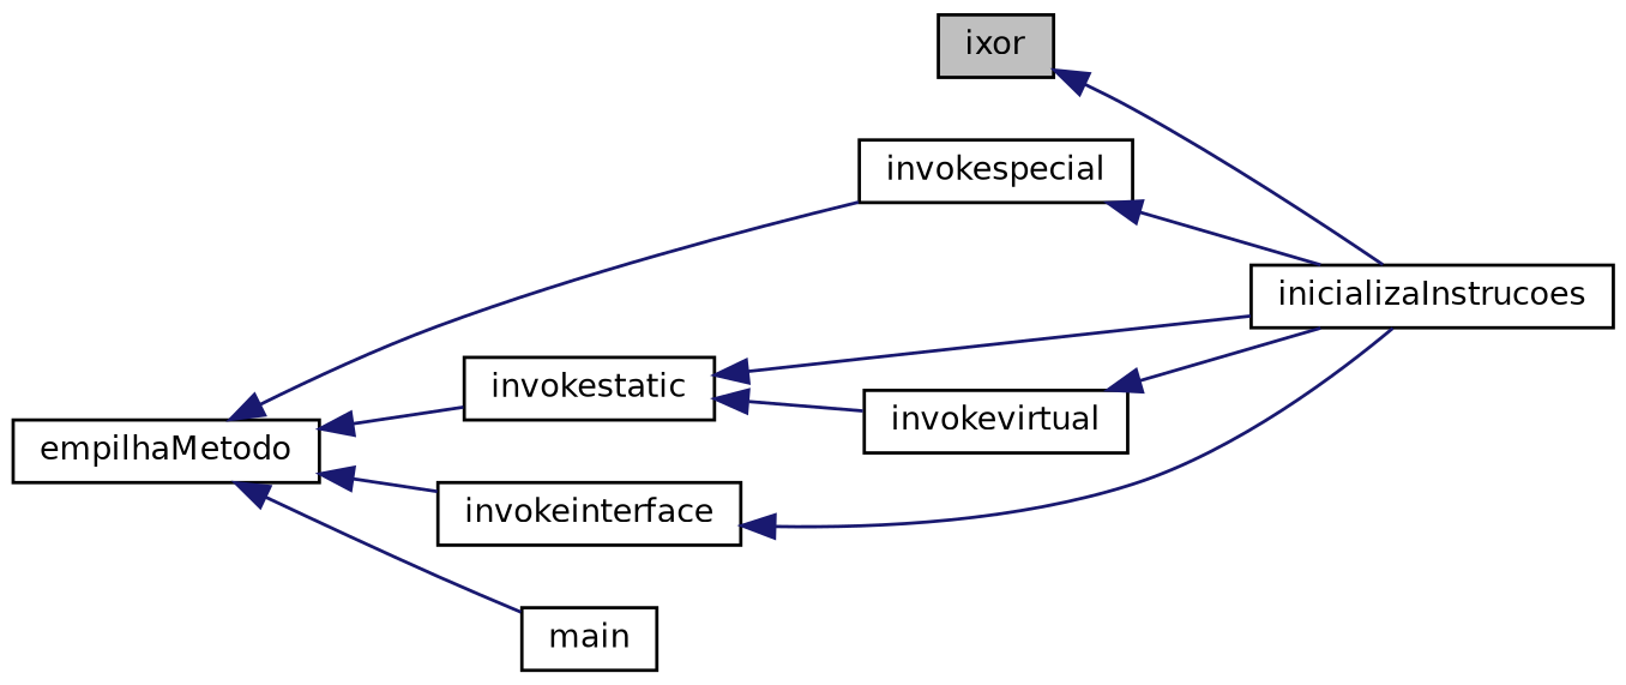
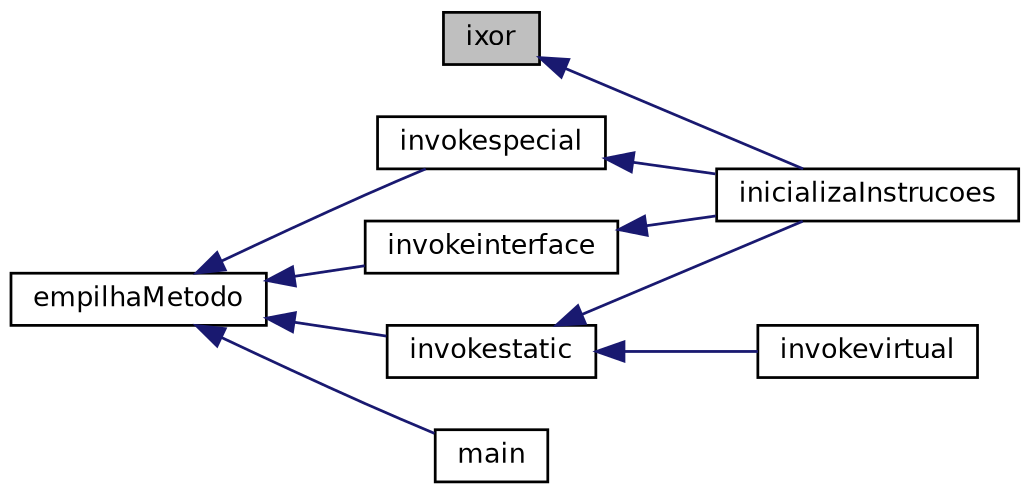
  digraph {
    rankdir=LR
    node [color=black fillcolor=white fontname=Helvetica fontsize=10 shape=record style=filled]
    edge [color=midnightblue dir=back fontname=Helvetica fontsize=10 labelfontname=Helvetica labelfontsize=10 style=solid]
    n1 [fillcolor=grey75 fontcolor=black height=0.2 label=ixor width=0.4]
    n2 [height=0.2 label=inicializaInstrucoes width=0.4]
    n3 [height=0.2 label=empilhaMetodo width=0.4]
    n4 [height=0.2 label=invokespecial width=0.4]
    n5 [height=0.2 label=invokestatic width=0.4]
    n6 [height=0.2 label=invokeinterface width=0.4]
    n7 [height=0.2 label=main width=0.4]
    n8 [height=0.2 label=invokevirtual width=0.4]
    n1 -> n2
    n3 -> n4
    n3 -> n5
    n3 -> n6
    n3 -> n7
    n4 -> n2
    n5 -> n2
    n5 -> n8
    n6 -> n2
-   n8 -> n2
  }
